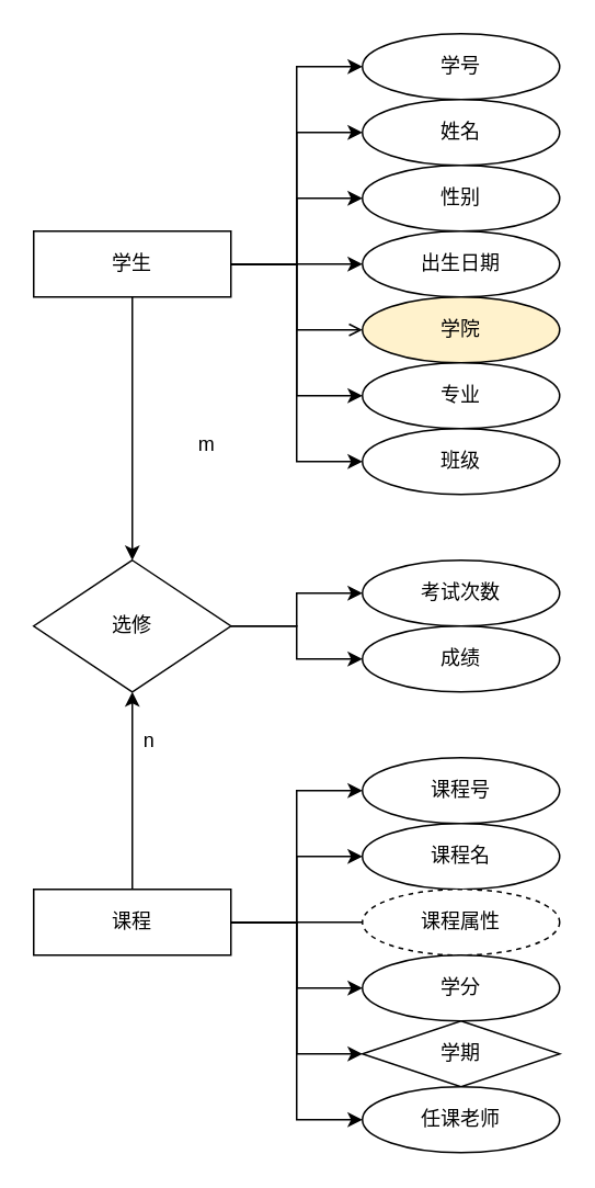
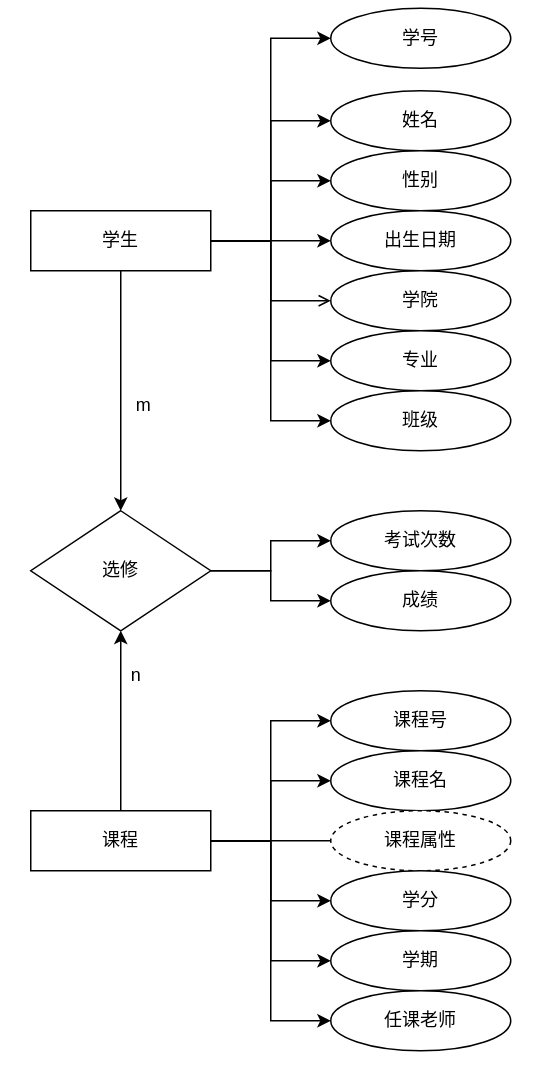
  <mxCell id="0" />
  <mxCell id="1" parent="0" />
  <mxCell id="2" style="edgeStyle=orthogonalEdgeStyle;rounded=0;orthogonalLoop=1;jettySize=auto;html=1;entryX=0;entryY=0.5;entryDx=0;entryDy=0;" edge="1" parent="1" source="10" target="11"><mxGeometry relative="1" as="geometry" /></mxCell>
  <mxCell id="3" style="edgeStyle=orthogonalEdgeStyle;rounded=0;orthogonalLoop=1;jettySize=auto;html=1;exitX=1;exitY=0.5;exitDx=0;exitDy=0;entryX=0;entryY=0.5;entryDx=0;entryDy=0;" edge="1" parent="1" source="10" target="12"><mxGeometry relative="1" as="geometry" /></mxCell>
  <mxCell id="4" style="edgeStyle=orthogonalEdgeStyle;rounded=0;orthogonalLoop=1;jettySize=auto;html=1;exitX=1;exitY=0.5;exitDx=0;exitDy=0;entryX=0;entryY=0.5;entryDx=0;entryDy=0;" edge="1" parent="1" source="10" target="13"><mxGeometry relative="1" as="geometry" /></mxCell>
  <mxCell id="5" style="edgeStyle=orthogonalEdgeStyle;rounded=0;orthogonalLoop=1;jettySize=auto;html=1;exitX=1;exitY=0.5;exitDx=0;exitDy=0;entryX=0;entryY=0.5;entryDx=0;entryDy=0;" edge="1" parent="1" source="10" target="14"><mxGeometry relative="1" as="geometry" /></mxCell>
  <mxCell id="6" style="edgeStyle=orthogonalEdgeStyle;rounded=0;orthogonalLoop=1;jettySize=auto;html=1;exitX=1;exitY=0.5;exitDx=0;exitDy=0;entryX=0;entryY=0.5;entryDx=0;entryDy=0;endArrow=open;" edge="1" parent="1" source="10" target="15"><mxGeometry relative="1" as="geometry" /></mxCell>
  <mxCell id="7" style="edgeStyle=orthogonalEdgeStyle;rounded=0;orthogonalLoop=1;jettySize=auto;html=1;exitX=1;exitY=0.5;exitDx=0;exitDy=0;entryX=0;entryY=0.5;entryDx=0;entryDy=0;" edge="1" parent="1" source="10" target="16"><mxGeometry relative="1" as="geometry" /></mxCell>
  <mxCell id="8" style="edgeStyle=orthogonalEdgeStyle;rounded=0;orthogonalLoop=1;jettySize=auto;html=1;exitX=1;exitY=0.5;exitDx=0;exitDy=0;entryX=0;entryY=0.5;entryDx=0;entryDy=0;" edge="1" parent="1" source="10" target="17"><mxGeometry relative="1" as="geometry" /></mxCell>
  <mxCell id="9" style="edgeStyle=orthogonalEdgeStyle;rounded=0;orthogonalLoop=1;jettySize=auto;html=1;exitX=0.5;exitY=1;exitDx=0;exitDy=0;" edge="1" parent="1" source="10" target="34"><mxGeometry relative="1" as="geometry" /></mxCell>
  <mxCell id="10" value="学生" style="rounded=0;whiteSpace=wrap;html=1;" vertex="1" parent="1"><mxGeometry x="20" y="140" width="120" height="40" as="geometry" /></mxCell>
- <mxCell id="11" value="学号" style="ellipse;whiteSpace=wrap;html=1;" vertex="1" parent="1"><mxGeometry x="220" y="20" width="120" height="40" as="geometry" /></mxCell>
+ <mxCell id="11" value="学号" style="ellipse;whiteSpace=wrap;html=1;" vertex="1" parent="1"><mxGeometry x="220" y="5" width="120" height="40" as="geometry" /></mxCell>
  <mxCell id="12" value="姓名" style="ellipse;whiteSpace=wrap;html=1;" vertex="1" parent="1"><mxGeometry x="220" y="60" width="120" height="40" as="geometry" /></mxCell>
  <mxCell id="13" value="性别" style="ellipse;whiteSpace=wrap;html=1;" vertex="1" parent="1"><mxGeometry x="220" y="100" width="120" height="40" as="geometry" /></mxCell>
  <mxCell id="14" value="出生日期" style="ellipse;whiteSpace=wrap;html=1;" vertex="1" parent="1"><mxGeometry x="220" y="140" width="120" height="40" as="geometry" /></mxCell>
- <mxCell id="15" value="学院" style="ellipse;whiteSpace=wrap;html=1;fillColor=#fff2cc;" vertex="1" parent="1"><mxGeometry x="220" y="180" width="120" height="40" as="geometry" /></mxCell>
+ <mxCell id="15" value="学院" style="ellipse;whiteSpace=wrap;html=1;" vertex="1" parent="1"><mxGeometry x="220" y="180" width="120" height="40" as="geometry" /></mxCell>
  <mxCell id="16" value="专业" style="ellipse;whiteSpace=wrap;html=1;" vertex="1" parent="1"><mxGeometry x="220" y="220" width="120" height="40" as="geometry" /></mxCell>
  <mxCell id="17" value="班级" style="ellipse;whiteSpace=wrap;html=1;" vertex="1" parent="1"><mxGeometry x="220" y="260" width="120" height="40" as="geometry" /></mxCell>
  <mxCell id="18" style="edgeStyle=orthogonalEdgeStyle;rounded=0;orthogonalLoop=1;jettySize=auto;html=1;exitX=1;exitY=0.5;exitDx=0;exitDy=0;entryX=0;entryY=0.5;entryDx=0;entryDy=0;" edge="1" parent="1" source="25" target="26"><mxGeometry relative="1" as="geometry" /></mxCell>
  <mxCell id="19" style="edgeStyle=orthogonalEdgeStyle;rounded=0;orthogonalLoop=1;jettySize=auto;html=1;exitX=1;exitY=0.5;exitDx=0;exitDy=0;entryX=0;entryY=0.5;entryDx=0;entryDy=0;" edge="1" parent="1" source="25" target="27"><mxGeometry relative="1" as="geometry" /></mxCell>
  <mxCell id="20" style="edgeStyle=orthogonalEdgeStyle;rounded=0;orthogonalLoop=1;jettySize=auto;html=1;exitX=1;exitY=0.5;exitDx=0;exitDy=0;entryX=0;entryY=0.5;entryDx=0;entryDy=0;endArrow=none;" edge="1" parent="1" source="25" target="28"><mxGeometry relative="1" as="geometry" /></mxCell>
  <mxCell id="21" style="edgeStyle=orthogonalEdgeStyle;rounded=0;orthogonalLoop=1;jettySize=auto;html=1;exitX=1;exitY=0.5;exitDx=0;exitDy=0;" edge="1" parent="1" source="25" target="29"><mxGeometry relative="1" as="geometry" /></mxCell>
  <mxCell id="22" style="edgeStyle=orthogonalEdgeStyle;rounded=0;orthogonalLoop=1;jettySize=auto;html=1;exitX=1;exitY=0.5;exitDx=0;exitDy=0;entryX=0;entryY=0.5;entryDx=0;entryDy=0;" edge="1" parent="1" source="25" target="30"><mxGeometry relative="1" as="geometry" /></mxCell>
  <mxCell id="23" style="edgeStyle=orthogonalEdgeStyle;rounded=0;orthogonalLoop=1;jettySize=auto;html=1;exitX=1;exitY=0.5;exitDx=0;exitDy=0;entryX=0;entryY=0.5;entryDx=0;entryDy=0;" edge="1" parent="1" source="25" target="31"><mxGeometry relative="1" as="geometry" /></mxCell>
  <mxCell id="24" style="edgeStyle=orthogonalEdgeStyle;rounded=0;orthogonalLoop=1;jettySize=auto;html=1;exitX=0.5;exitY=0;exitDx=0;exitDy=0;entryX=0.5;entryY=1;entryDx=0;entryDy=0;" edge="1" parent="1" source="25" target="34"><mxGeometry relative="1" as="geometry" /></mxCell>
  <mxCell id="25" value="课程" style="rounded=0;whiteSpace=wrap;html=1;" vertex="1" parent="1"><mxGeometry x="20" y="540" width="120" height="40" as="geometry" /></mxCell>
  <mxCell id="26" value="课程号" style="ellipse;whiteSpace=wrap;html=1;" vertex="1" parent="1"><mxGeometry x="220" y="460" width="120" height="40" as="geometry" /></mxCell>
  <mxCell id="27" value="课程名" style="ellipse;whiteSpace=wrap;html=1;" vertex="1" parent="1"><mxGeometry x="220" y="500" width="120" height="40" as="geometry" /></mxCell>
  <mxCell id="28" value="课程属性" style="ellipse;whiteSpace=wrap;html=1;dashed=1;" vertex="1" parent="1"><mxGeometry x="220" y="540" width="120" height="40" as="geometry" /></mxCell>
  <mxCell id="29" value="学分" style="ellipse;whiteSpace=wrap;html=1;" vertex="1" parent="1"><mxGeometry x="220" y="580" width="120" height="40" as="geometry" /></mxCell>
- <mxCell id="30" value="学期" style="rhombus;whiteSpace=wrap;html=1;" vertex="1" parent="1"><mxGeometry x="220" y="620" width="120" height="40" as="geometry" /></mxCell>
+ <mxCell id="30" value="学期" style="ellipse;whiteSpace=wrap;html=1;" vertex="1" parent="1"><mxGeometry x="220" y="620" width="120" height="40" as="geometry" /></mxCell>
  <mxCell id="31" value="任课老师" style="ellipse;whiteSpace=wrap;html=1;" vertex="1" parent="1"><mxGeometry x="220" y="660" width="120" height="40" as="geometry" /></mxCell>
  <mxCell id="32" style="edgeStyle=orthogonalEdgeStyle;rounded=0;orthogonalLoop=1;jettySize=auto;html=1;exitX=1;exitY=0.5;exitDx=0;exitDy=0;entryX=0;entryY=0.5;entryDx=0;entryDy=0;" edge="1" parent="1" source="34" target="37"><mxGeometry relative="1" as="geometry" /></mxCell>
  <mxCell id="33" style="edgeStyle=orthogonalEdgeStyle;rounded=0;orthogonalLoop=1;jettySize=auto;html=1;exitX=1;exitY=0.5;exitDx=0;exitDy=0;" edge="1" parent="1" source="34" target="38"><mxGeometry relative="1" as="geometry" /></mxCell>
  <mxCell id="34" value="选修" style="rhombus;whiteSpace=wrap;html=1;" vertex="1" parent="1"><mxGeometry x="20" y="340" width="120" height="80" as="geometry" /></mxCell>
- <mxCell id="35" value="m" style="text;html=1;align=center;verticalAlign=middle;resizable=0;points=[];autosize=1;" vertex="1" parent="1"><mxGeometry x="110" y="260" width="30" height="20" as="geometry" /></mxCell>
+ <mxCell id="35" value="m" style="text;html=1;align=center;verticalAlign=middle;resizable=0;points=[];autosize=1;" vertex="1" parent="1"><mxGeometry x="80" y="260" width="30" height="20" as="geometry" /></mxCell>
  <mxCell id="36" value="n" style="text;html=1;align=center;verticalAlign=middle;resizable=0;points=[];autosize=1;" vertex="1" parent="1"><mxGeometry x="80" y="440" width="20" height="20" as="geometry" /></mxCell>
  <mxCell id="37" value="考试次数" style="ellipse;whiteSpace=wrap;html=1;" vertex="1" parent="1"><mxGeometry x="220" y="340" width="120" height="40" as="geometry" /></mxCell>
  <mxCell id="38" value="成绩" style="ellipse;whiteSpace=wrap;html=1;" vertex="1" parent="1"><mxGeometry x="220" y="380" width="120" height="40" as="geometry" /></mxCell>
